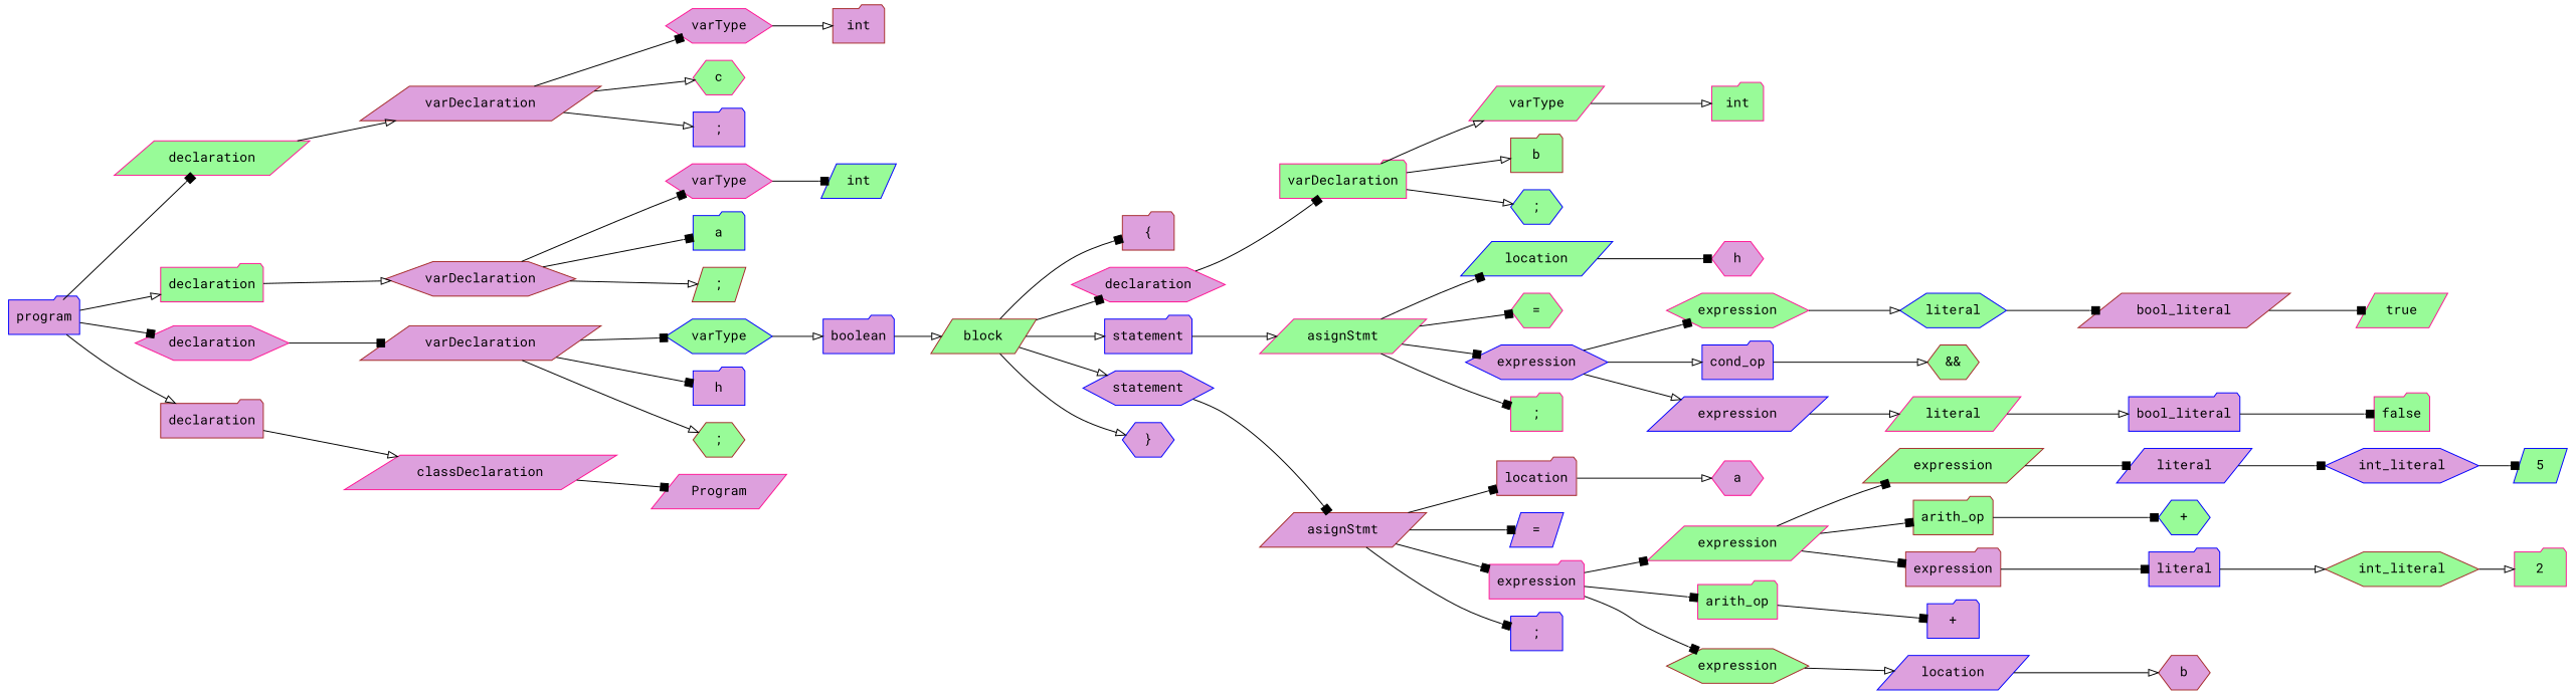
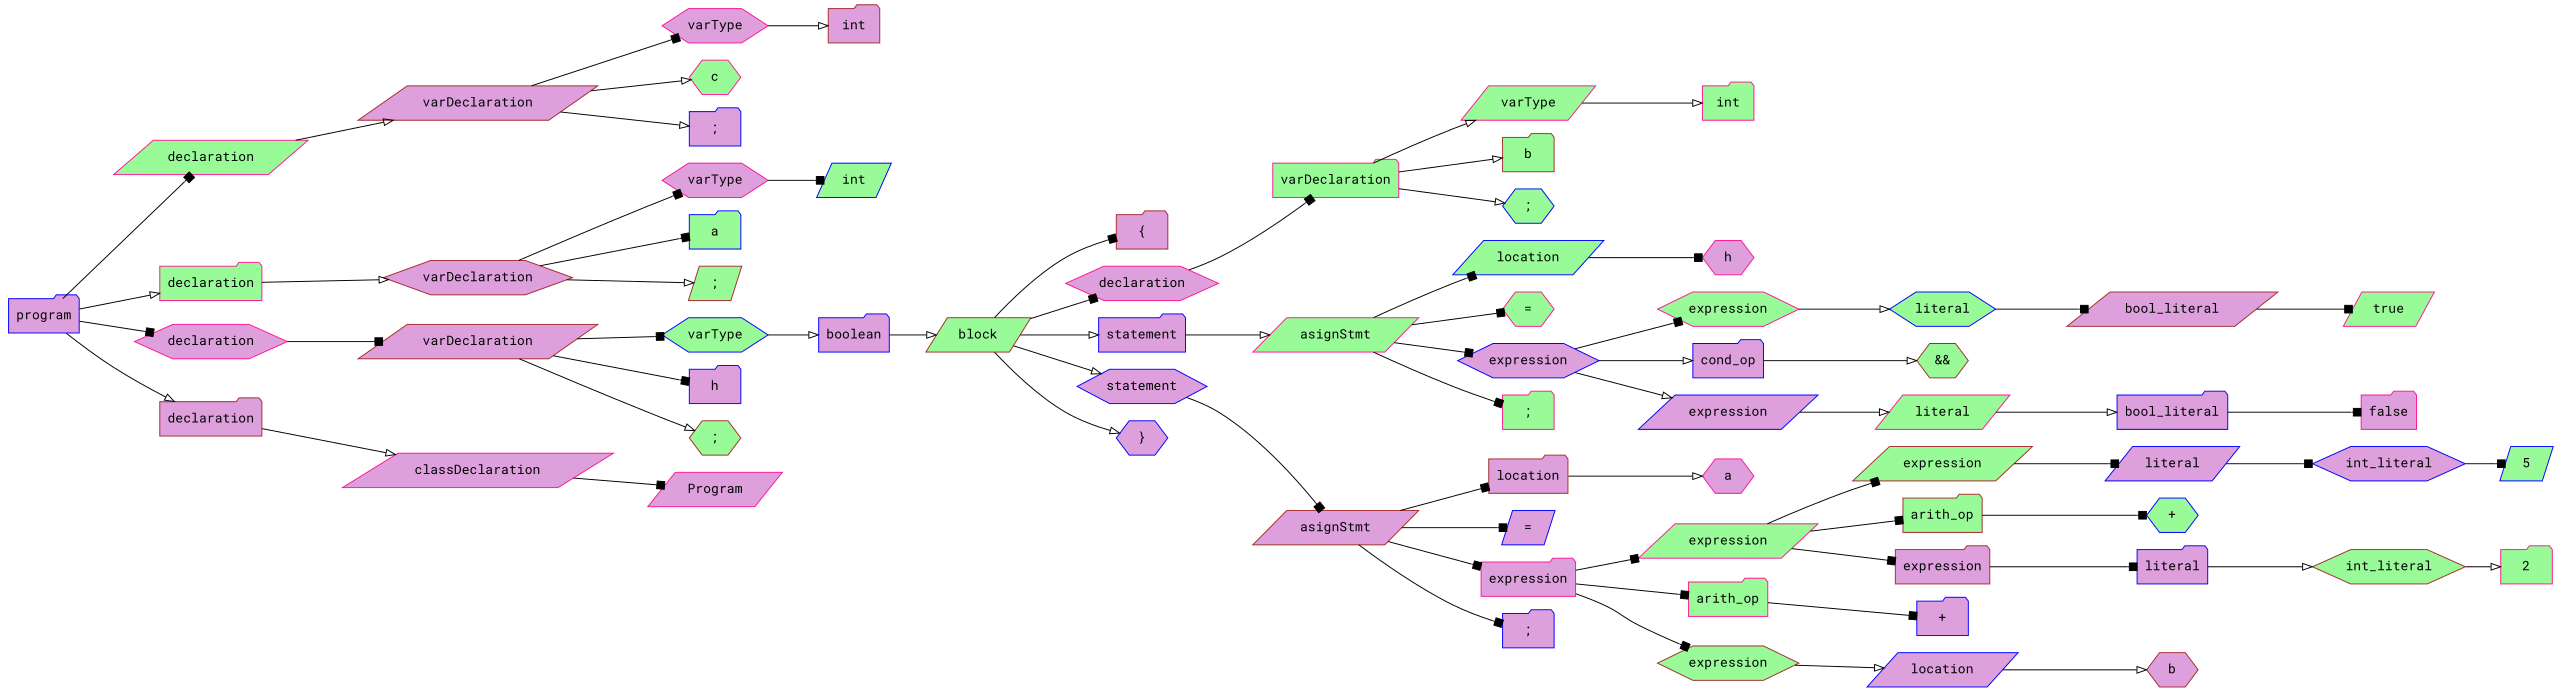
  digraph {
    fontname="Roboto Mono"
    rankdir=LR
    node [color=blue fillcolor=plum fontname="Roboto Mono" shape=folder style=filled]
    edge [arrowhead=box fontname="Roboto Mono"]
    n1 [label=program]
    n2 [color=deeppink fillcolor=palegreen label=declaration shape=parallelogram]
    n3 [color=deeppink fillcolor=palegreen label=declaration]
    n4 [color=deeppink label=declaration shape=hexagon]
    n5 [color=brown label=declaration]
    n6 [color=brown label=varDeclaration shape=parallelogram]
    n7 [color=brown label=varDeclaration shape=hexagon]
    n8 [color=brown label=varDeclaration shape=parallelogram]
    n9 [color=deeppink label=classDeclaration shape=parallelogram]
    n10 [color=deeppink label=varType shape=hexagon]
    n11 [color=deeppink fillcolor=palegreen label=c shape=hexagon]
    n12 [label=";"]
    n13 [color=brown label=int]
    n14 [color=deeppink label=varType shape=hexagon]
    n15 [fillcolor=palegreen label=a]
    n16 [color=brown fillcolor=palegreen label=";" shape=parallelogram]
    n17 [fillcolor=palegreen label=int shape=parallelogram]
    n18 [fillcolor=palegreen label=varType shape=hexagon]
    n19 [label=h]
    n20 [color=brown fillcolor=palegreen label=";" shape=hexagon]
    n21 [label=boolean]
    n22 [color=brown fillcolor=palegreen label=block shape=parallelogram]
    n23 [color=deeppink label=Program shape=parallelogram]
    n24 [color=brown label="{"]
    n25 [color=deeppink label=declaration shape=hexagon]
    n26 [label=statement]
    n27 [label=statement shape=hexagon]
    n28 [label="}" shape=hexagon]
    n29 [color=deeppink fillcolor=palegreen label=varDeclaration]
    n30 [color=deeppink fillcolor=palegreen label=asignStmt shape=parallelogram]
    n31 [color=brown label=asignStmt shape=parallelogram]
    n32 [color=deeppink fillcolor=palegreen label=varType shape=parallelogram]
    n33 [color=brown fillcolor=palegreen label=b]
    n34 [fillcolor=palegreen label=";" shape=hexagon]
    n35 [color=deeppink fillcolor=palegreen label=int]
    n36 [fillcolor=palegreen label=location shape=parallelogram]
    n37 [color=deeppink fillcolor=palegreen label="=" shape=hexagon]
    n38 [label=expression shape=hexagon]
    n39 [color=deeppink fillcolor=palegreen label=";"]
    n40 [color=deeppink label=h shape=hexagon]
    n41 [color=deeppink fillcolor=palegreen label=expression shape=hexagon]
    n42 [label=cond_op]
    n43 [label=expression shape=parallelogram]
    n44 [fillcolor=palegreen label=literal shape=hexagon]
    n45 [color=brown fillcolor=palegreen label="&&" shape=hexagon]
    n46 [color=deeppink fillcolor=palegreen label=literal shape=parallelogram]
    n47 [color=brown label=bool_literal shape=parallelogram]
    n48 [color=deeppink fillcolor=palegreen label=true shape=parallelogram]
    n49 [label=bool_literal]
-   n50 [color=deeppink fillcolor=palegreen label=false]
+   n50 [color=deeppink label=false]
    n51 [color=brown label=location]
    n52 [label="=" shape=parallelogram]
    n53 [color=deeppink label=expression]
    n54 [label=";"]
    n55 [color=deeppink label=a shape=hexagon]
    n56 [color=deeppink fillcolor=palegreen label=expression shape=parallelogram]
    n57 [color=deeppink fillcolor=palegreen label=arith_op]
    n58 [color=brown fillcolor=palegreen label=expression shape=hexagon]
    n59 [color=brown fillcolor=palegreen label=expression shape=parallelogram]
    n60 [color=brown fillcolor=palegreen label=arith_op]
    n61 [color=brown label=expression]
    n62 [label="+"]
    n63 [label=location shape=parallelogram]
    n64 [label=literal shape=parallelogram]
    n65 [fillcolor=palegreen label="+" shape=hexagon]
    n66 [label=literal]
    n67 [label=int_literal shape=hexagon]
    n68 [fillcolor=palegreen label=5 shape=parallelogram]
    n69 [color=brown fillcolor=palegreen label=int_literal shape=hexagon]
    n70 [color=deeppink fillcolor=palegreen label=2]
    n71 [color=brown label=b shape=hexagon]
    n1 -> n2
    n1 -> n3 [arrowhead=onormal]
    n1 -> n4
    n1 -> n5 [arrowhead=onormal]
    n2 -> n6 [arrowhead=onormal]
    n3 -> n7 [arrowhead=onormal]
    n4 -> n8
    n5 -> n9 [arrowhead=onormal]
    n6 -> n10
    n6 -> n11 [arrowhead=onormal]
    n6 -> n12 [arrowhead=onormal]
    n7 -> n14
    n7 -> n15
    n7 -> n16 [arrowhead=onormal]
    n8 -> n18
    n8 -> n19
    n8 -> n20 [arrowhead=onormal]
    n9 -> n23
    n10 -> n13 [arrowhead=onormal]
    n14 -> n17
    n18 -> n21 [arrowhead=onormal]
    n21 -> n22 [arrowhead=onormal]
    n22 -> n24
    n22 -> n25
    n22 -> n26 [arrowhead=onormal]
    n22 -> n27 [arrowhead=onormal]
    n22 -> n28 [arrowhead=onormal]
    n25 -> n29
    n26 -> n30 [arrowhead=onormal]
    n27 -> n31
    n29 -> n32 [arrowhead=onormal]
    n29 -> n33 [arrowhead=onormal]
    n29 -> n34 [arrowhead=onormal]
    n30 -> n36
    n30 -> n37
    n30 -> n38
    n30 -> n39
    n31 -> n51
    n31 -> n52
    n31 -> n53
    n31 -> n54
    n32 -> n35 [arrowhead=onormal]
    n36 -> n40
    n38 -> n41
    n38 -> n42 [arrowhead=onormal]
    n38 -> n43 [arrowhead=onormal]
    n41 -> n44 [arrowhead=onormal]
    n42 -> n45 [arrowhead=onormal]
    n43 -> n46 [arrowhead=onormal]
    n44 -> n47
    n46 -> n49 [arrowhead=onormal]
    n47 -> n48
    n49 -> n50
    n51 -> n55 [arrowhead=onormal]
    n53 -> n56
    n53 -> n57
    n53 -> n58
    n56 -> n59
    n56 -> n60
    n56 -> n61
    n57 -> n62
    n58 -> n63 [arrowhead=onormal]
    n59 -> n64
    n60 -> n65
    n61 -> n66
    n63 -> n71 [arrowhead=onormal]
    n64 -> n67
    n66 -> n69 [arrowhead=onormal]
    n67 -> n68
    n69 -> n70 [arrowhead=onormal]
  }
